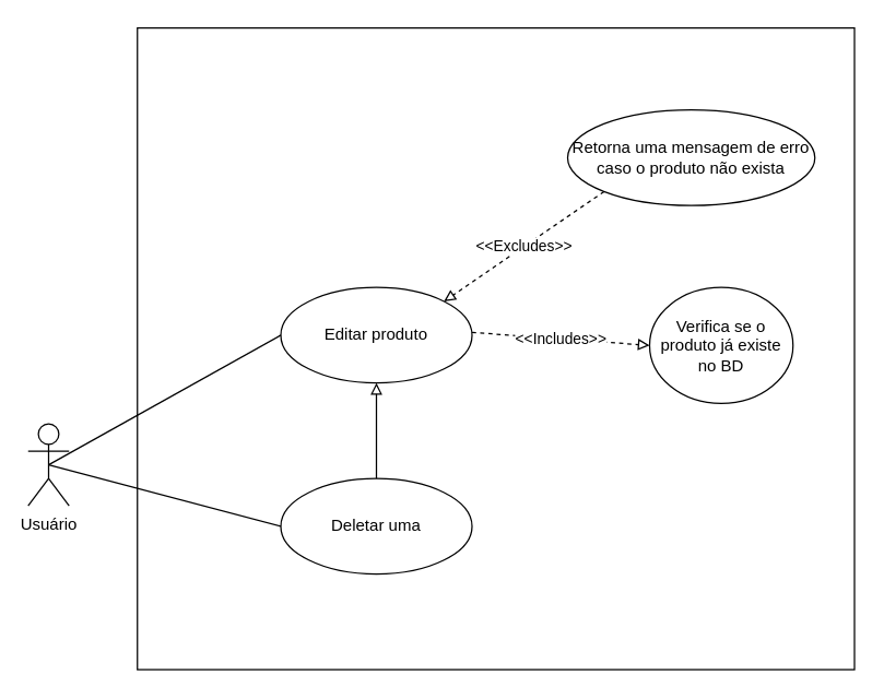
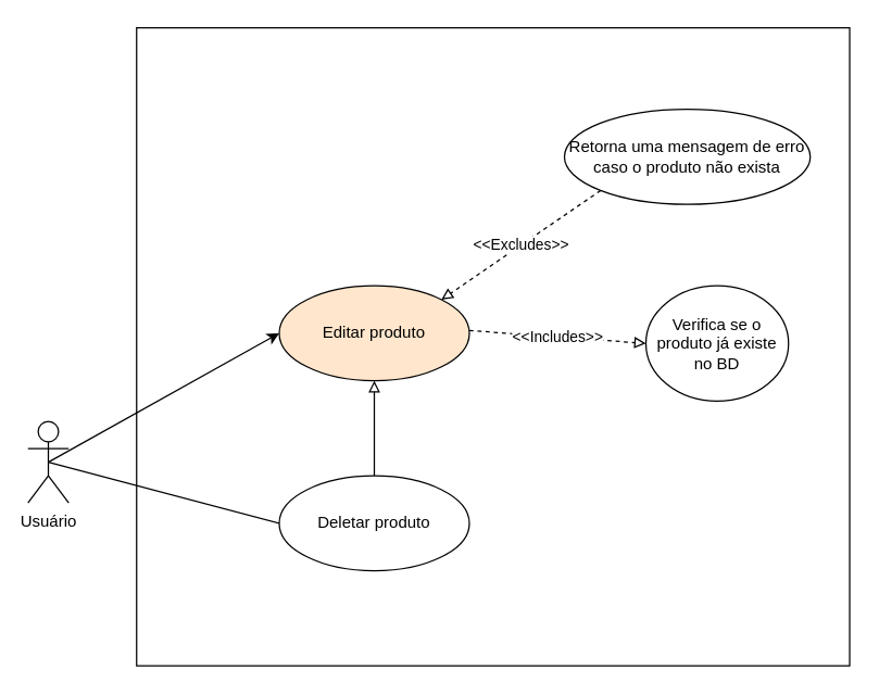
  <mxCell id="0" />
  <mxCell id="1" parent="0" />
  <mxCell id="2" value="" style="rounded=0;whiteSpace=wrap;html=1;" vertex="1" parent="1"><mxGeometry x="100" y="20" width="525" height="470" as="geometry" /></mxCell>
  <mxCell id="3" value="Usuário" style="shape=umlActor;verticalLabelPosition=bottom;verticalAlign=top;html=1;outlineConnect=0;" vertex="1" parent="1"><mxGeometry x="20" y="310" width="30" height="60" as="geometry" /></mxCell>
- <mxCell id="4" value="Editar produto" style="ellipse;whiteSpace=wrap;html=1;" vertex="1" parent="1"><mxGeometry x="205" y="210" width="140" height="70" as="geometry" /></mxCell>
- <mxCell id="5" value="" style="endArrow=none;html=1;rounded=0;entryX=0;entryY=0.5;entryDx=0;entryDy=0;exitX=0.5;exitY=0.5;exitDx=0;exitDy=0;exitPerimeter=0;" edge="1" parent="1" source="3" target="4"><mxGeometry width="50" height="50" relative="1" as="geometry"><mxPoint x="35" y="310" as="sourcePoint" /><mxPoint x="85" y="260" as="targetPoint" /></mxGeometry></mxCell>
+ <mxCell id="4" value="Editar produto" style="ellipse;whiteSpace=wrap;html=1;fillColor=#ffe6cc;" vertex="1" parent="1"><mxGeometry x="205" y="210" width="140" height="70" as="geometry" /></mxCell>
+ <mxCell id="5" value="" style="endArrow=classic;html=1;rounded=0;entryX=0;entryY=0.5;entryDx=0;entryDy=0;exitX=0.5;exitY=0.5;exitDx=0;exitDy=0;exitPerimeter=0;" edge="1" parent="1" source="3" target="4"><mxGeometry width="50" height="50" relative="1" as="geometry"><mxPoint x="35" y="310" as="sourcePoint" /><mxPoint x="85" y="260" as="targetPoint" /></mxGeometry></mxCell>
  <mxCell id="6" value="Verifica se o produto já existe no BD" style="ellipse;whiteSpace=wrap;html=1;" vertex="1" parent="1"><mxGeometry x="475" y="210" width="105" height="85" as="geometry" /></mxCell>
  <mxCell id="7" value="&amp;lt;&amp;lt;Includes&amp;gt;&amp;gt;" style="endArrow=block;dashed=1;html=1;rounded=0;entryX=0;entryY=0.5;entryDx=0;entryDy=0;endFill=0;" edge="1" parent="1" target="6"><mxGeometry width="50" height="50" relative="1" as="geometry"><mxPoint x="345" y="243" as="sourcePoint" /><mxPoint x="390" y="197" as="targetPoint" /></mxGeometry></mxCell>
  <mxCell id="8" value="Retorna uma mensagem de erro caso o produto não exista" style="ellipse;whiteSpace=wrap;html=1;" vertex="1" parent="1"><mxGeometry x="415" y="80" width="181" height="70" as="geometry" /></mxCell>
  <mxCell id="9" value="&amp;lt;&amp;lt;Excludes&amp;gt;&amp;gt;" style="endArrow=block;dashed=1;html=1;rounded=0;endFill=0;exitX=0;exitY=1;exitDx=0;exitDy=0;entryX=1;entryY=0;entryDx=0;entryDy=0;" edge="1" parent="1" source="8" target="4"><mxGeometry width="50" height="50" relative="1" as="geometry"><mxPoint x="204" y="220" as="sourcePoint" /><mxPoint x="496" y="170" as="targetPoint" /></mxGeometry></mxCell>
- <mxCell id="10" value="Deletar uma" style="ellipse;whiteSpace=wrap;html=1;" vertex="1" parent="1"><mxGeometry x="205" y="350" width="140" height="70" as="geometry" /></mxCell>
+ <mxCell id="10" value="Deletar produto" style="ellipse;whiteSpace=wrap;html=1;" vertex="1" parent="1"><mxGeometry x="205" y="350" width="140" height="70" as="geometry" /></mxCell>
  <mxCell id="11" value="" style="endArrow=none;html=1;rounded=0;entryX=0;entryY=0.5;entryDx=0;entryDy=0;exitX=0.5;exitY=0.5;exitDx=0;exitDy=0;exitPerimeter=0;" edge="1" parent="1" source="3" target="10"><mxGeometry width="50" height="50" relative="1" as="geometry"><mxPoint x="40" y="320" as="sourcePoint" /><mxPoint x="215" y="255" as="targetPoint" /></mxGeometry></mxCell>
  <mxCell id="12" value="" style="endArrow=block;html=1;rounded=0;entryX=0.5;entryY=1;entryDx=0;entryDy=0;endFill=0;" edge="1" parent="1" target="4"><mxGeometry width="50" height="50" relative="1" as="geometry"><mxPoint x="275" y="350" as="sourcePoint" /><mxPoint x="320" y="300" as="targetPoint" /></mxGeometry></mxCell>
